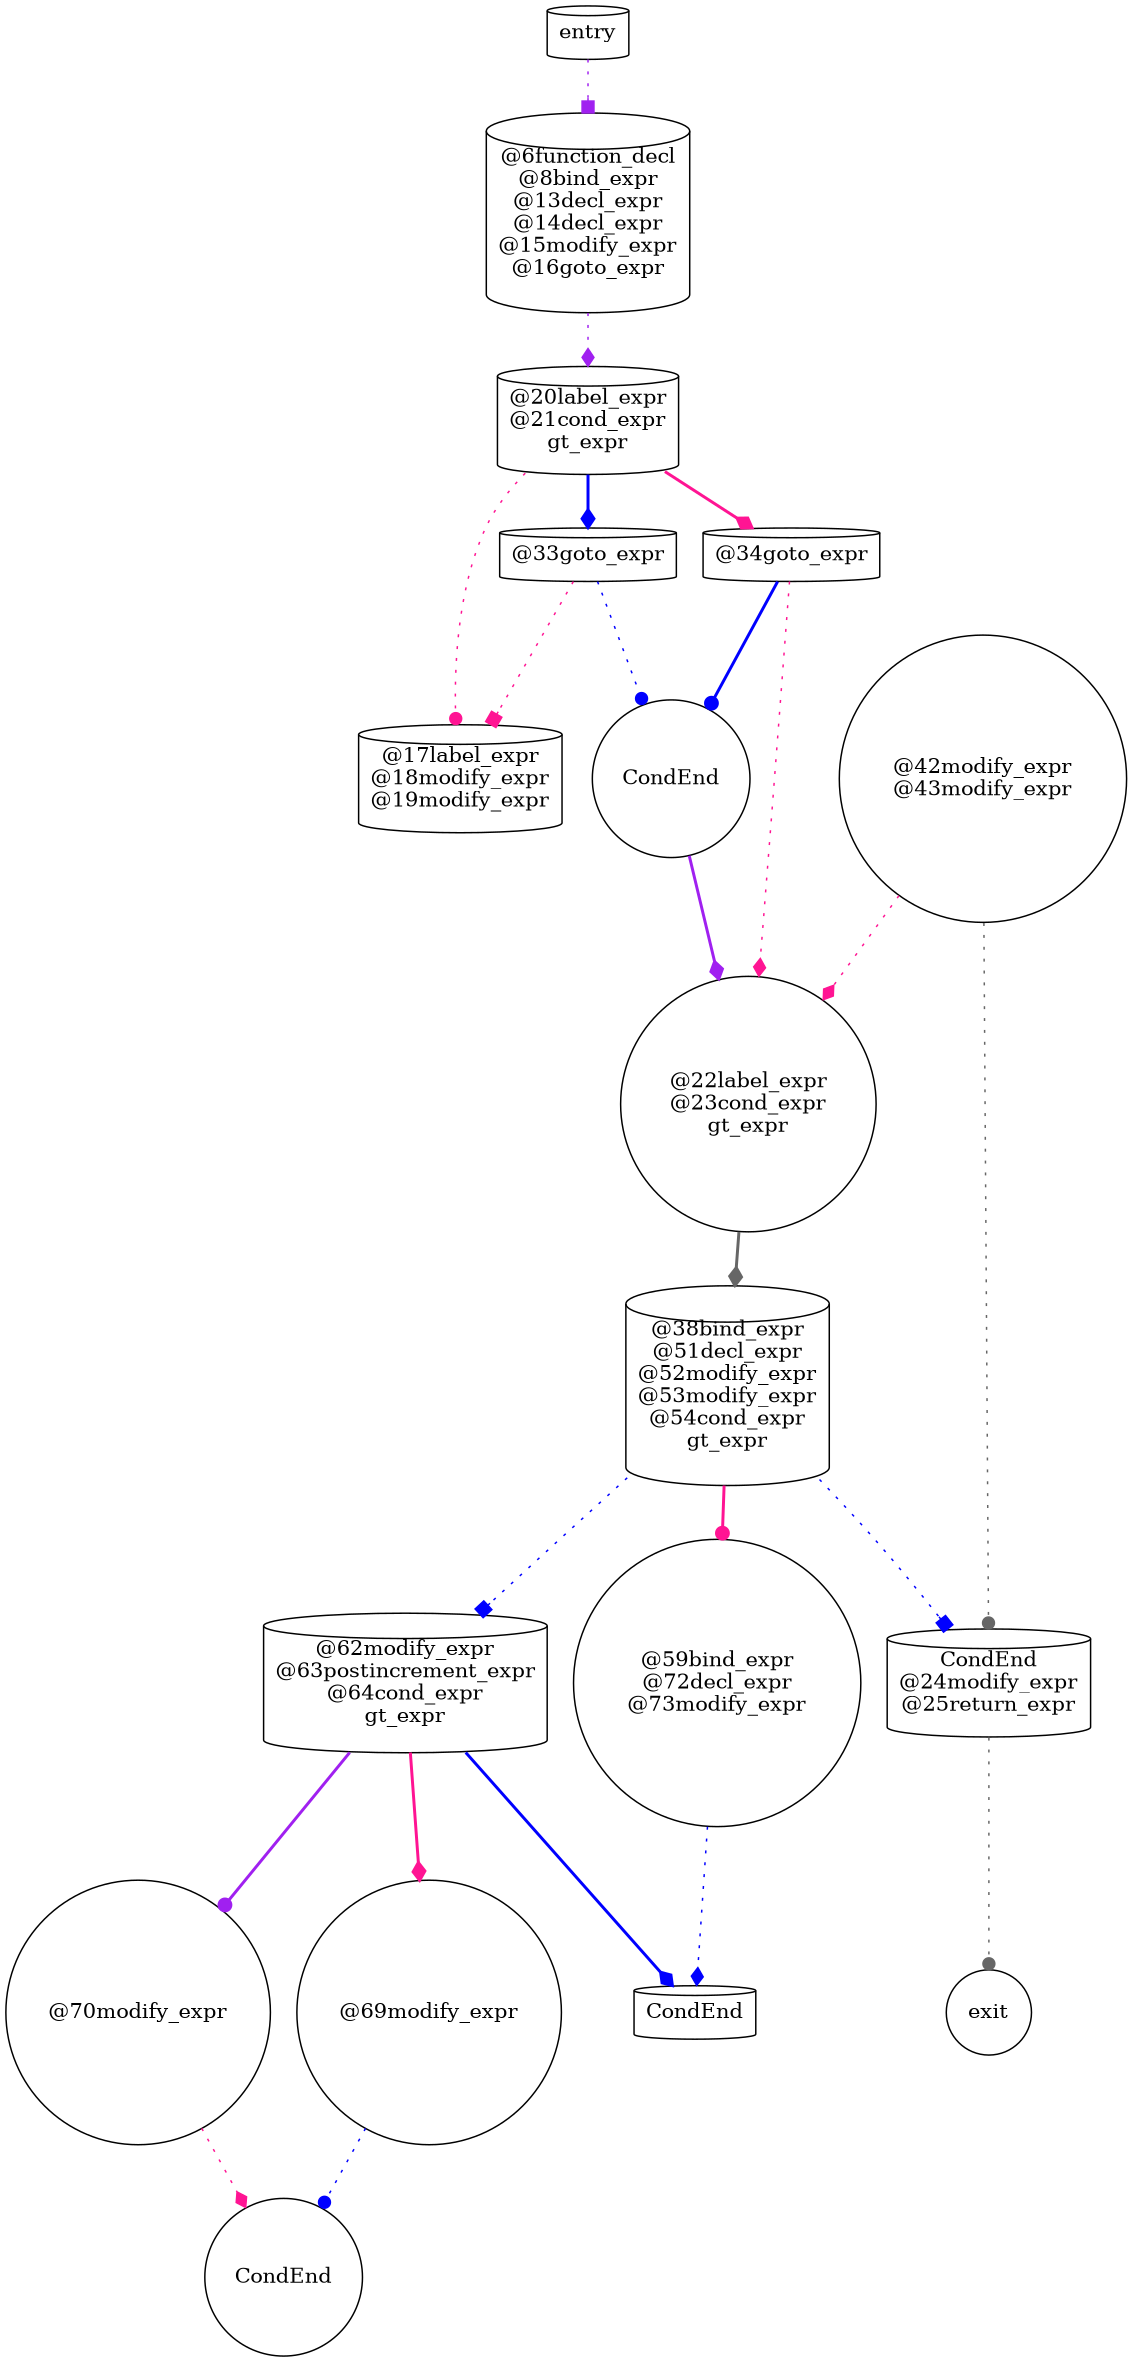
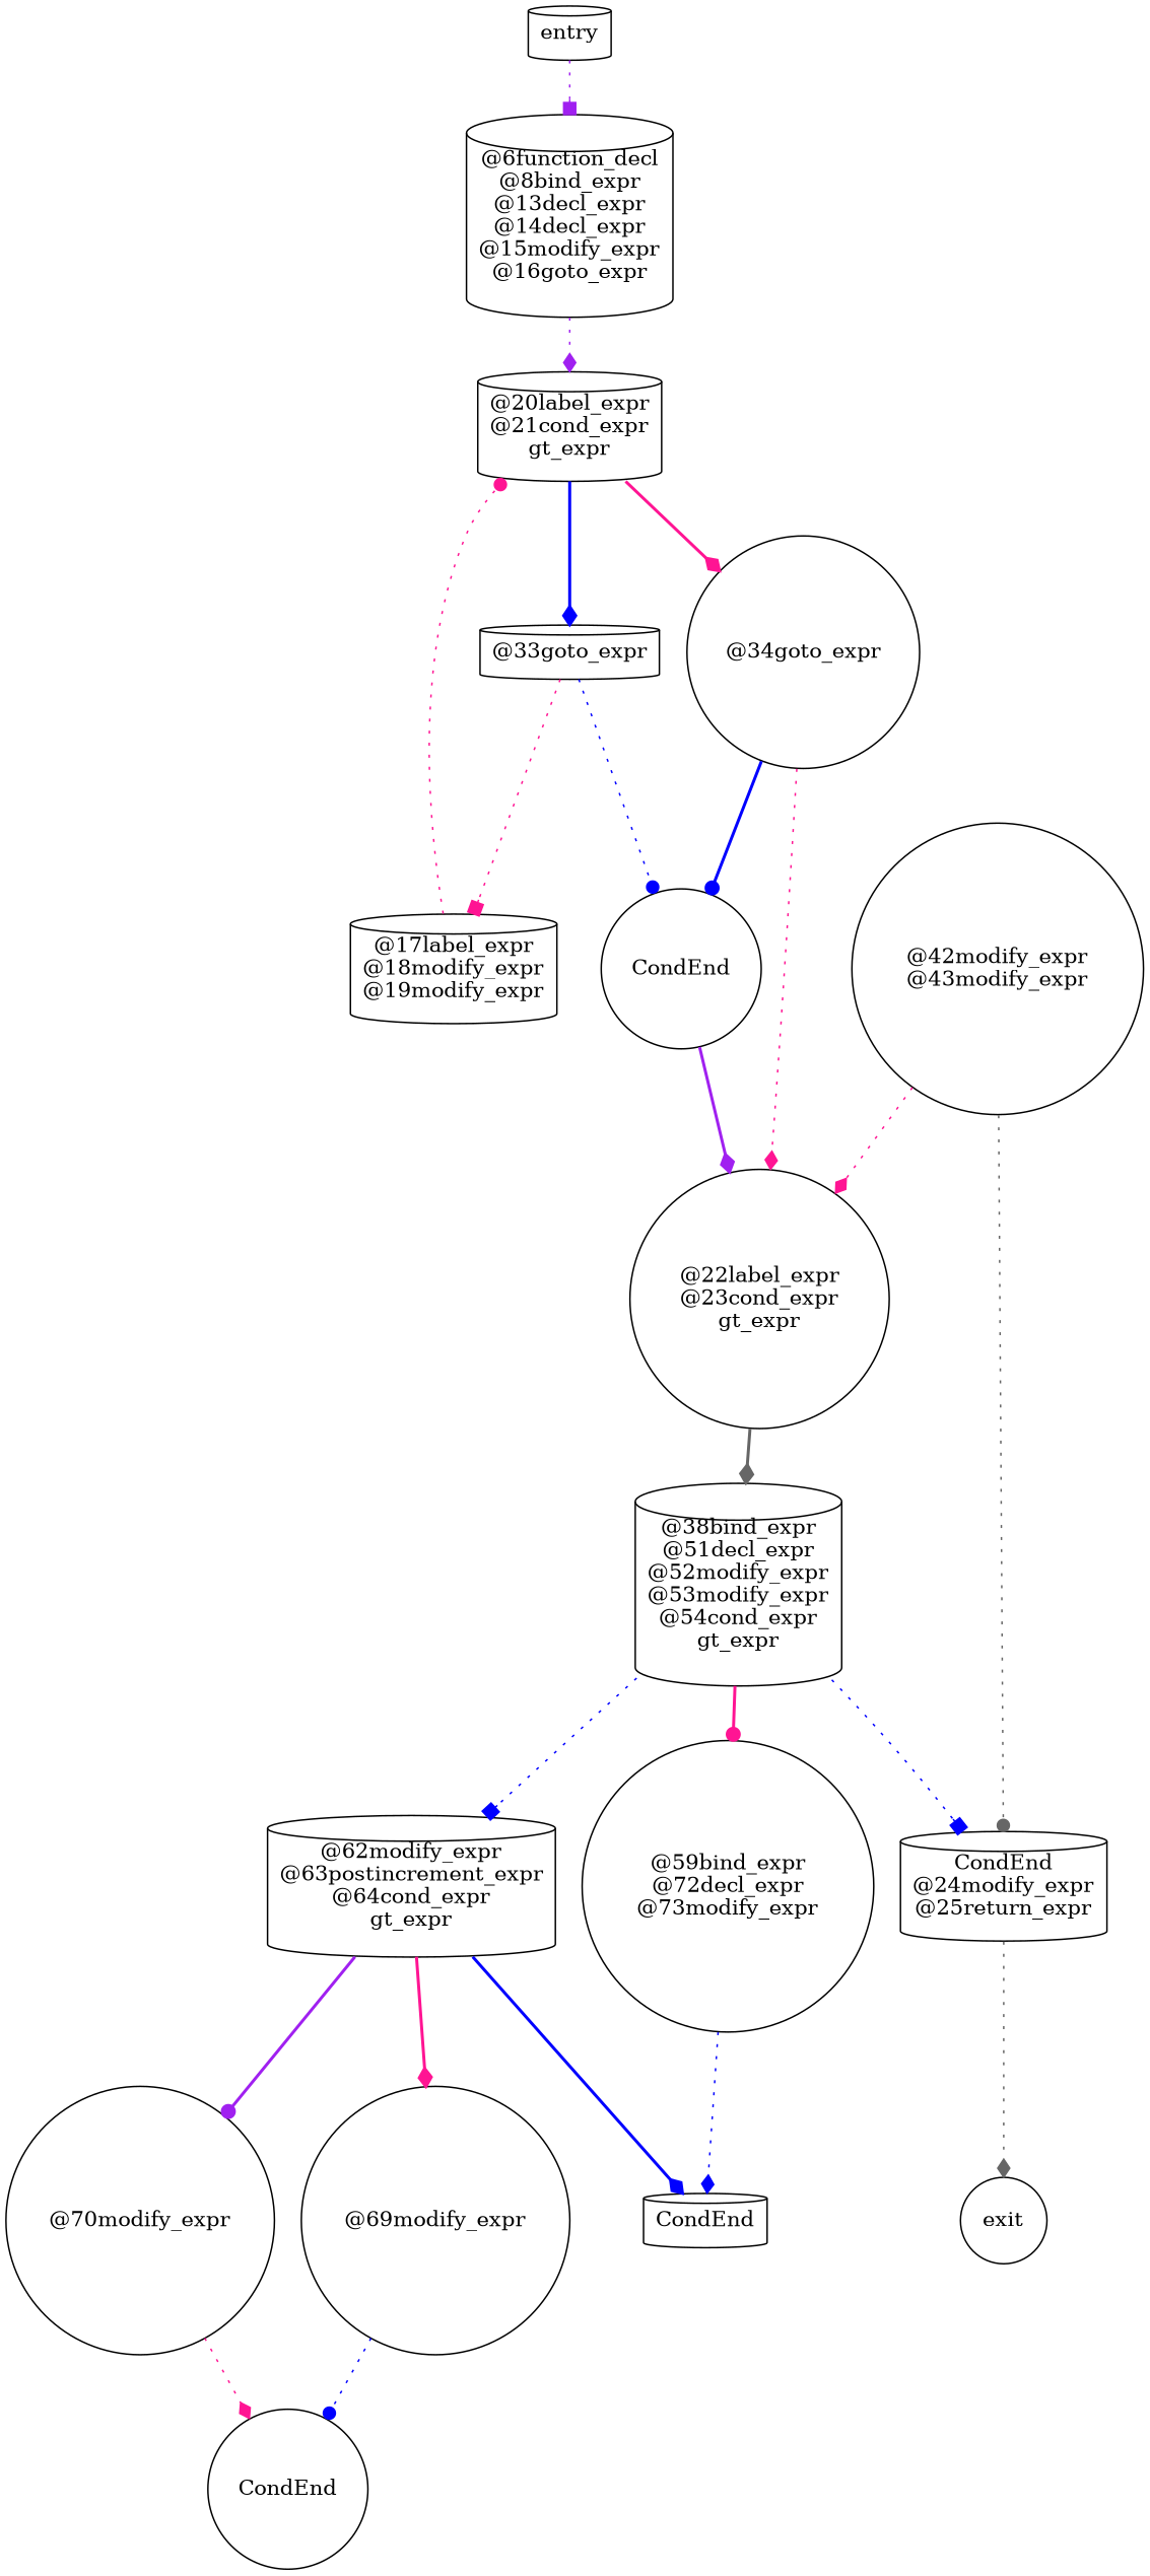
  digraph {
    node [shape=cylinder]
    edge [arrowhead=diamond color=blue style=dotted]
    n1 [label="entry\n"]
    n2 [label="@6function_decl\n@8bind_expr\n@13decl_expr\n@14decl_expr\n@15modify_expr\n@16goto_expr\n"]
    n3 [label="@20label_expr\n@21cond_expr\ngt_expr\n"]
    n4 [label="@33goto_expr\n"]
-   n5 [label="@34goto_expr\n"]
+   n5 [label="@34goto_expr\n" shape=circle]
    n6 [label="@17label_expr\n@18modify_expr\n@19modify_expr\n"]
    n7 [label="CondEnd\n" shape=circle]
    n8 [label="@22label_expr\n@23cond_expr\ngt_expr\n" shape=circle]
    n9 [label="@38bind_expr\n@51decl_expr\n@52modify_expr\n@53modify_expr\n@54cond_expr\ngt_expr\n"]
    n10 [label="@42modify_expr\n@43modify_expr\n" shape=circle]
    n11 [label="CondEnd\n@24modify_expr\n@25return_expr\n"]
    n12 [label="@62modify_expr\n@63postincrement_expr\n@64cond_expr\ngt_expr\n"]
    n13 [label="@59bind_expr\n@72decl_expr\n@73modify_expr\n" shape=circle]
    n14 [label="exit\n" shape=circle]
    n15 [label="@69modify_expr\n" shape=circle]
    n16 [label="@70modify_expr\n" shape=circle]
    n17 [label="CondEnd\n"]
    n18 [label="CondEnd\n" shape=circle]
    n1 -> n2 [arrowhead=box color=purple]
    n2 -> n3 [color=purple]
    n3 -> n4 [style=bold]
    n3 -> n5 [color=deeppink style=bold]
    n4 -> n6 [arrowhead=box color=deeppink]
    n4 -> n7 [arrowhead=dot]
    n5 -> n7 [arrowhead=dot style=bold]
    n5 -> n8 [color=deeppink]
-   n3 -> n6 [arrowhead=dot color=deeppink]
+   n6 -> n3 [arrowhead=dot color=deeppink]
    n7 -> n8 [color=purple style=bold]
    n8 -> n9 [color=gray40 style=bold]
    n9 -> n11 [arrowhead=box]
    n9 -> n12 [arrowhead=box]
    n9 -> n13 [arrowhead=dot color=deeppink style=bold]
    n10 -> n8 [color=deeppink]
    n10 -> n11 [arrowhead=dot color=gray40]
-   n11 -> n14 [arrowhead=dot color=gray40]
+   n11 -> n14 [color=gray40]
    n12 -> n15 [color=deeppink style=bold]
    n12 -> n16 [arrowhead=dot color=purple style=bold]
    n12 -> n17 [style=bold]
    n13 -> n17
    n15 -> n18 [arrowhead=dot]
    n16 -> n18 [color=deeppink]
  }
